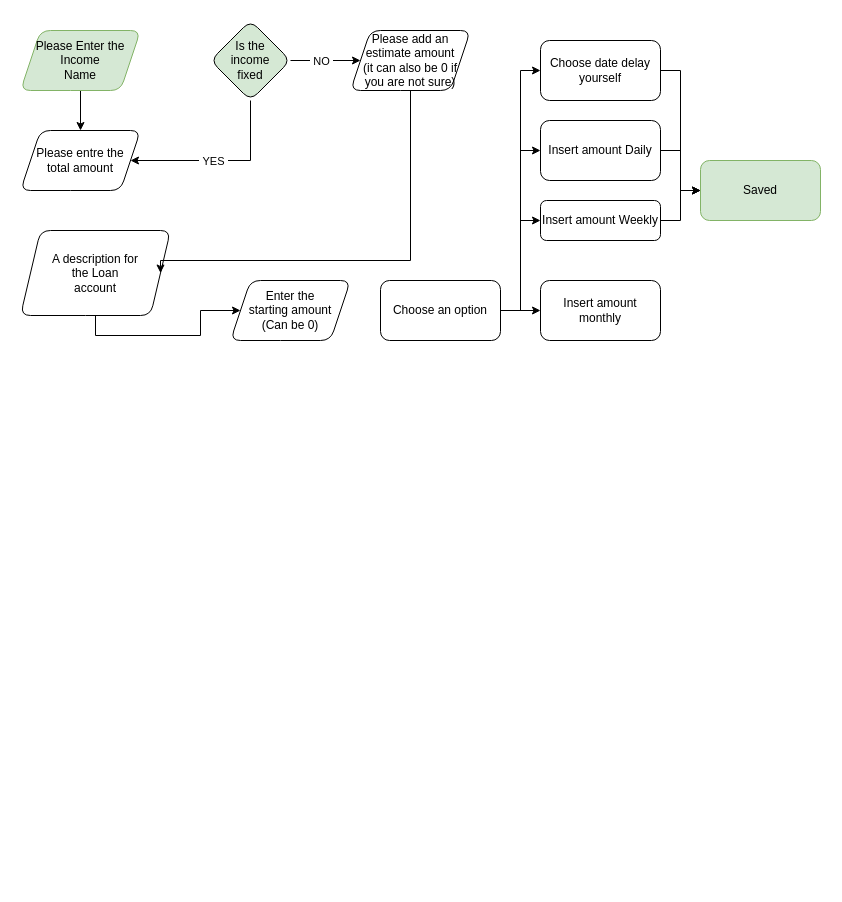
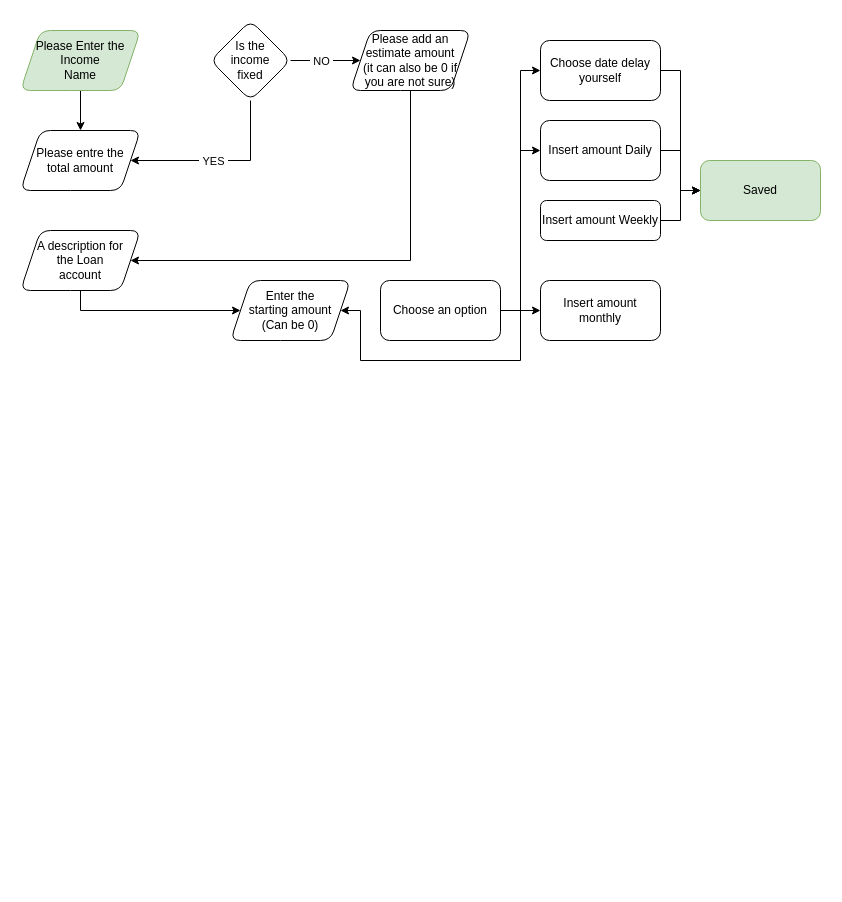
  <mxCell id="0" />
  <mxCell id="1" parent="0" />
  <mxCell id="2" value="Saved" style="whiteSpace=wrap;html=1;rounded=1;fillColor=#d5e8d4;strokeColor=#82b366;" parent="1" vertex="1"><mxGeometry x="700" y="160" width="120" height="60" as="geometry" /></mxCell>
  <mxCell id="3" value="Insert amount monthly" style="rounded=1;whiteSpace=wrap;html=1;" parent="1" vertex="1"><mxGeometry x="540" y="280" width="120" height="60" as="geometry" /></mxCell>
  <mxCell id="4" style="edgeStyle=orthogonalEdgeStyle;rounded=0;orthogonalLoop=1;jettySize=auto;html=1;exitX=1;exitY=0.5;exitDx=0;exitDy=0;entryX=0;entryY=0.5;entryDx=0;entryDy=0;" edge="1" parent="1" source="5" target="2"><mxGeometry relative="1" as="geometry" /></mxCell>
  <mxCell id="5" value="Insert amount Weekly" style="rounded=1;whiteSpace=wrap;html=1;" parent="1" vertex="1"><mxGeometry x="540" y="200" width="120" height="40" as="geometry" /></mxCell>
  <mxCell id="6" style="edgeStyle=orthogonalEdgeStyle;rounded=0;orthogonalLoop=1;jettySize=auto;html=1;exitX=1;exitY=0.5;exitDx=0;exitDy=0;entryX=0;entryY=0.5;entryDx=0;entryDy=0;" edge="1" parent="1" source="7" target="2"><mxGeometry relative="1" as="geometry" /></mxCell>
  <mxCell id="7" value="Insert amount Daily" style="rounded=1;whiteSpace=wrap;html=1;" parent="1" vertex="1"><mxGeometry x="540" y="120" width="120" height="60" as="geometry" /></mxCell>
  <mxCell id="8" style="edgeStyle=orthogonalEdgeStyle;rounded=0;orthogonalLoop=1;jettySize=auto;html=1;exitX=1;exitY=0.5;exitDx=0;exitDy=0;entryX=0;entryY=0.5;entryDx=0;entryDy=0;" edge="1" parent="1" source="9" target="2"><mxGeometry relative="1" as="geometry" /></mxCell>
  <mxCell id="9" value="Choose date delay yourself" style="rounded=1;whiteSpace=wrap;html=1;" parent="1" vertex="1"><mxGeometry x="540" y="40" width="120" height="60" as="geometry" /></mxCell>
  <mxCell id="10" value="" style="edgeStyle=orthogonalEdgeStyle;rounded=0;orthogonalLoop=1;jettySize=auto;html=1;" edge="1" parent="1" source="14" target="3"><mxGeometry relative="1" as="geometry" /></mxCell>
- <mxCell id="11" style="edgeStyle=orthogonalEdgeStyle;rounded=0;orthogonalLoop=1;jettySize=auto;html=1;exitX=1;exitY=0.5;exitDx=0;exitDy=0;entryX=0;entryY=0.5;entryDx=0;entryDy=0;" edge="1" parent="1" source="14" target="5"><mxGeometry relative="1" as="geometry" /></mxCell>
+ <mxCell id="11" style="edgeStyle=orthogonalEdgeStyle;rounded=0;orthogonalLoop=1;jettySize=auto;html=1;exitX=1;exitY=0.5;exitDx=0;exitDy=0;" edge="1" parent="1" source="14" target="16"><mxGeometry relative="1" as="geometry" /></mxCell>
  <mxCell id="12" style="edgeStyle=orthogonalEdgeStyle;rounded=0;orthogonalLoop=1;jettySize=auto;html=1;exitX=1;exitY=0.5;exitDx=0;exitDy=0;entryX=0;entryY=0.5;entryDx=0;entryDy=0;" edge="1" parent="1" source="14" target="7"><mxGeometry relative="1" as="geometry" /></mxCell>
  <mxCell id="13" style="edgeStyle=orthogonalEdgeStyle;rounded=0;orthogonalLoop=1;jettySize=auto;html=1;exitX=1;exitY=0.5;exitDx=0;exitDy=0;entryX=0;entryY=0.5;entryDx=0;entryDy=0;" edge="1" parent="1" source="14" target="9"><mxGeometry relative="1" as="geometry" /></mxCell>
  <mxCell id="14" value="Choose an option" style="whiteSpace=wrap;html=1;rounded=1;" parent="1" vertex="1"><mxGeometry x="380" y="280" width="120" height="60" as="geometry" /></mxCell>
  <mxCell id="15" value="" style="edgeStyle=orthogonalEdgeStyle;rounded=0;orthogonalLoop=1;jettySize=auto;html=1;" parent="1" edge="1"><mxGeometry relative="1" as="geometry"><mxPoint x="390" y="880" as="sourcePoint" /></mxGeometry></mxCell>
  <mxCell id="16" value="Enter the&lt;br style=&quot;border-color: var(--border-color);&quot;&gt;starting amount&lt;br&gt;(Can be 0)" style="shape=parallelogram;perimeter=parallelogramPerimeter;whiteSpace=wrap;html=1;fixedSize=1;rounded=1;" parent="1" vertex="1"><mxGeometry x="230" y="280" width="120" height="60" as="geometry" /></mxCell>
  <mxCell id="17" style="edgeStyle=orthogonalEdgeStyle;rounded=0;orthogonalLoop=1;jettySize=auto;html=1;entryX=0;entryY=0.5;entryDx=0;entryDy=0;exitX=0.5;exitY=1;exitDx=0;exitDy=0;" edge="1" parent="1" source="18" target="16"><mxGeometry relative="1" as="geometry" /></mxCell>
- <mxCell id="18" value="A description for&lt;br style=&quot;border-color: var(--border-color);&quot;&gt;the Loan&lt;br style=&quot;border-color: var(--border-color);&quot;&gt;account" style="shape=parallelogram;perimeter=parallelogramPerimeter;whiteSpace=wrap;html=1;fixedSize=1;rounded=1;" parent="1" vertex="1"><mxGeometry x="20" y="230" width="150" height="85" as="geometry" /></mxCell>
+ <mxCell id="18" value="A description for&lt;br style=&quot;border-color: var(--border-color);&quot;&gt;the Loan&lt;br style=&quot;border-color: var(--border-color);&quot;&gt;account" style="shape=parallelogram;perimeter=parallelogramPerimeter;whiteSpace=wrap;html=1;fixedSize=1;rounded=1;" parent="1" vertex="1"><mxGeometry x="20" y="230" width="120" height="60" as="geometry" /></mxCell>
  <mxCell id="19" value="" style="edgeStyle=orthogonalEdgeStyle;rounded=0;orthogonalLoop=1;jettySize=auto;html=1;" parent="1" source="20" target="21" edge="1"><mxGeometry relative="1" as="geometry" /></mxCell>
  <mxCell id="20" value="Please Enter the Income&lt;br&gt;Name" style="shape=parallelogram;perimeter=parallelogramPerimeter;whiteSpace=wrap;html=1;fixedSize=1;rounded=1;fillColor=#d5e8d4;strokeColor=#82b366;" parent="1" vertex="1"><mxGeometry x="20" y="30" width="120" height="60" as="geometry" /></mxCell>
  <mxCell id="21" value="Please entre the&lt;br style=&quot;border-color: var(--border-color);&quot;&gt;total amount" style="shape=parallelogram;perimeter=parallelogramPerimeter;whiteSpace=wrap;html=1;fixedSize=1;rounded=1;" parent="1" vertex="1"><mxGeometry x="20" y="130" width="120" height="60" as="geometry" /></mxCell>
  <mxCell id="22" style="edgeStyle=orthogonalEdgeStyle;rounded=0;orthogonalLoop=1;jettySize=auto;html=1;exitX=0.5;exitY=1;exitDx=0;exitDy=0;entryX=1;entryY=0.5;entryDx=0;entryDy=0;" parent="1" source="26" target="21" edge="1"><mxGeometry relative="1" as="geometry"><Array as="points"><mxPoint x="250" y="160" /></Array></mxGeometry></mxCell>
  <mxCell id="23" value="&amp;nbsp;YES&amp;nbsp;" style="edgeLabel;html=1;align=center;verticalAlign=middle;resizable=0;points=[];" parent="22" vertex="1" connectable="0"><mxGeometry x="0.088" relative="1" as="geometry"><mxPoint as="offset" /></mxGeometry></mxCell>
  <mxCell id="24" value="" style="edgeStyle=orthogonalEdgeStyle;rounded=0;orthogonalLoop=1;jettySize=auto;html=1;" parent="1" source="26" target="28" edge="1"><mxGeometry relative="1" as="geometry" /></mxCell>
  <mxCell id="25" value="&amp;nbsp;NO&amp;nbsp;" style="edgeLabel;html=1;align=center;verticalAlign=middle;resizable=0;points=[];" parent="24" vertex="1" connectable="0"><mxGeometry x="-0.137" relative="1" as="geometry"><mxPoint as="offset" /></mxGeometry></mxCell>
- <mxCell id="26" value="Is the &lt;br&gt;income &lt;br&gt;fixed" style="rhombus;whiteSpace=wrap;html=1;rounded=1;fillColor=#d5e8d4;" parent="1" vertex="1"><mxGeometry x="210" y="20" width="80" height="80" as="geometry" /></mxCell>
+ <mxCell id="26" value="Is the &lt;br&gt;income &lt;br&gt;fixed" style="rhombus;whiteSpace=wrap;html=1;rounded=1;" parent="1" vertex="1"><mxGeometry x="210" y="20" width="80" height="80" as="geometry" /></mxCell>
  <mxCell id="27" style="edgeStyle=orthogonalEdgeStyle;rounded=0;orthogonalLoop=1;jettySize=auto;html=1;entryX=1;entryY=0.5;entryDx=0;entryDy=0;exitX=0.5;exitY=1;exitDx=0;exitDy=0;" parent="1" source="28" target="18" edge="1"><mxGeometry relative="1" as="geometry"><Array as="points"><mxPoint x="410" y="260" /></Array></mxGeometry></mxCell>
  <mxCell id="28" value="Please add an estimate amount&lt;br&gt;(it can also be 0 if &lt;br&gt;you are not sure)" style="shape=parallelogram;perimeter=parallelogramPerimeter;whiteSpace=wrap;html=1;fixedSize=1;rounded=1;" parent="1" vertex="1"><mxGeometry x="350" y="30" width="120" height="60" as="geometry" /></mxCell>
